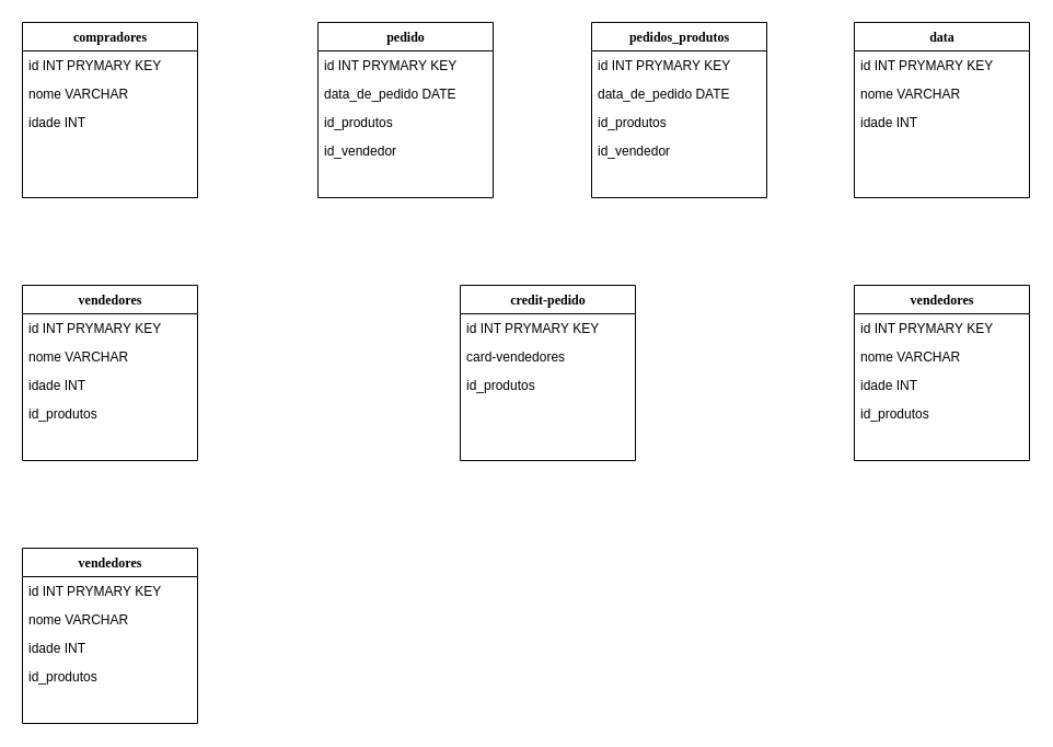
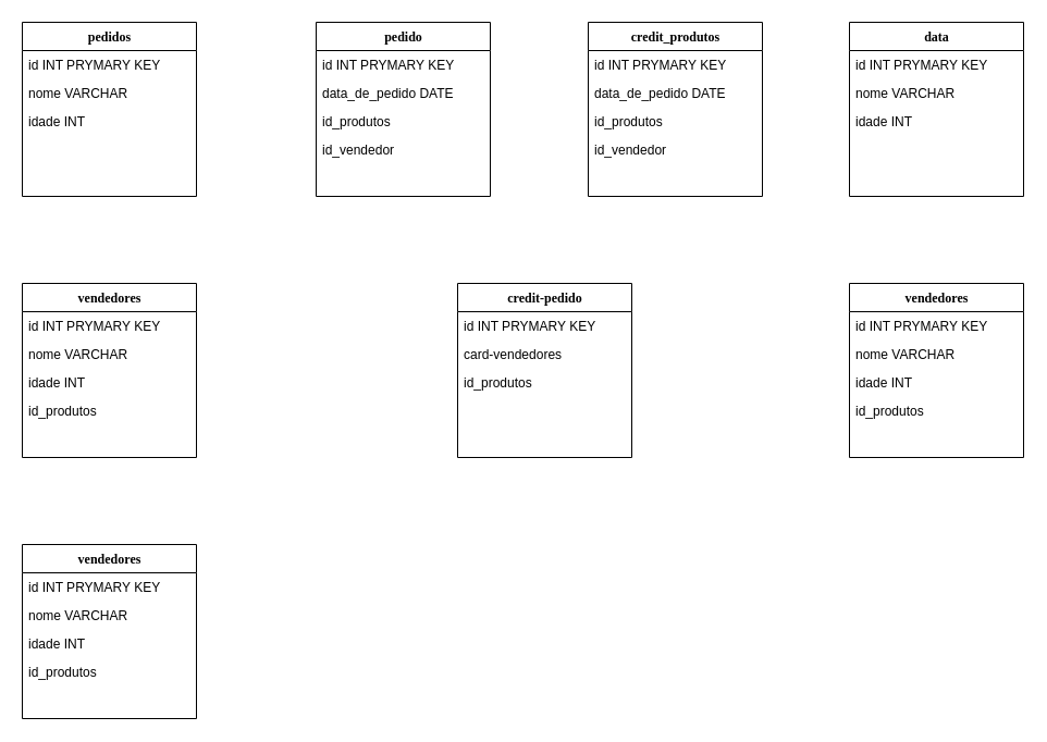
  <mxCell id="0" />
  <mxCell id="1" parent="0" />
- <mxCell id="2" value="compradores" style="swimlane;html=1;fontStyle=1;align=center;verticalAlign=top;childLayout=stackLayout;horizontal=1;startSize=26;horizontalStack=0;resizeParent=1;resizeLast=0;collapsible=1;marginBottom=0;swimlaneFillColor=#ffffff;rounded=0;shadow=0;comic=0;labelBackgroundColor=none;strokeWidth=1;fillColor=none;fontFamily=Verdana;fontSize=12" parent="1" vertex="1"><mxGeometry x="20" y="20" width="160" height="160" as="geometry" /></mxCell>
+ <mxCell id="2" value="pedidos" style="swimlane;html=1;fontStyle=1;align=center;verticalAlign=top;childLayout=stackLayout;horizontal=1;startSize=26;horizontalStack=0;resizeParent=1;resizeLast=0;collapsible=1;marginBottom=0;swimlaneFillColor=#ffffff;rounded=0;shadow=0;comic=0;labelBackgroundColor=none;strokeWidth=1;fillColor=none;fontFamily=Verdana;fontSize=12" parent="1" vertex="1"><mxGeometry x="20" y="20" width="160" height="160" as="geometry" /></mxCell>
  <mxCell id="3" value="id INT PRYMARY KEY" style="text;html=1;strokeColor=none;fillColor=none;align=left;verticalAlign=top;spacingLeft=4;spacingRight=4;whiteSpace=wrap;overflow=hidden;rotatable=0;points=[[0,0.5],[1,0.5]];portConstraint=eastwest;" parent="2" vertex="1"><mxGeometry y="26" width="160" height="26" as="geometry" /></mxCell>
  <mxCell id="4" value="nome VARCHAR" style="text;html=1;strokeColor=none;fillColor=none;align=left;verticalAlign=top;spacingLeft=4;spacingRight=4;whiteSpace=wrap;overflow=hidden;rotatable=0;points=[[0,0.5],[1,0.5]];portConstraint=eastwest;" parent="2" vertex="1"><mxGeometry y="52" width="160" height="26" as="geometry" /></mxCell>
  <mxCell id="5" value="idade INT" style="text;html=1;strokeColor=none;fillColor=none;align=left;verticalAlign=top;spacingLeft=4;spacingRight=4;whiteSpace=wrap;overflow=hidden;rotatable=0;points=[[0,0.5],[1,0.5]];portConstraint=eastwest;" parent="2" vertex="1"><mxGeometry y="78" width="160" height="26" as="geometry" /></mxCell>
  <mxCell id="6" value="pedido" style="swimlane;html=1;fontStyle=1;align=center;verticalAlign=top;childLayout=stackLayout;horizontal=1;startSize=26;horizontalStack=0;resizeParent=1;resizeLast=0;collapsible=1;marginBottom=0;swimlaneFillColor=#ffffff;rounded=0;shadow=0;comic=0;labelBackgroundColor=none;strokeWidth=1;fillColor=none;fontFamily=Verdana;fontSize=12" vertex="1" parent="1"><mxGeometry x="290" y="20" width="160" height="160" as="geometry" /></mxCell>
  <mxCell id="7" value="id INT PRYMARY KEY" style="text;html=1;strokeColor=none;fillColor=none;align=left;verticalAlign=top;spacingLeft=4;spacingRight=4;whiteSpace=wrap;overflow=hidden;rotatable=0;points=[[0,0.5],[1,0.5]];portConstraint=eastwest;" vertex="1" parent="6"><mxGeometry y="26" width="160" height="26" as="geometry" /></mxCell>
  <mxCell id="8" value="data_de_pedido DATE" style="text;html=1;strokeColor=none;fillColor=none;align=left;verticalAlign=top;spacingLeft=4;spacingRight=4;whiteSpace=wrap;overflow=hidden;rotatable=0;points=[[0,0.5],[1,0.5]];portConstraint=eastwest;" vertex="1" parent="6"><mxGeometry y="52" width="160" height="26" as="geometry" /></mxCell>
  <mxCell id="9" value="id_produtos" style="text;html=1;strokeColor=none;fillColor=none;align=left;verticalAlign=top;spacingLeft=4;spacingRight=4;whiteSpace=wrap;overflow=hidden;rotatable=0;points=[[0,0.5],[1,0.5]];portConstraint=eastwest;" vertex="1" parent="6"><mxGeometry y="78" width="160" height="26" as="geometry" /></mxCell>
  <mxCell id="10" value="id_vendedor" style="text;html=1;strokeColor=none;fillColor=none;align=left;verticalAlign=top;spacingLeft=4;spacingRight=4;whiteSpace=wrap;overflow=hidden;rotatable=0;points=[[0,0.5],[1,0.5]];portConstraint=eastwest;" vertex="1" parent="6"><mxGeometry y="104" width="160" height="26" as="geometry" /></mxCell>
  <mxCell id="11" style="edgeStyle=orthogonalEdgeStyle;rounded=0;orthogonalLoop=1;jettySize=auto;html=1;exitX=0.5;exitY=1;exitDx=0;exitDy=0;" edge="1" parent="1" source="12"><mxGeometry relative="1" as="geometry"><mxPoint x="859.565" y="180" as="targetPoint" /></mxGeometry></mxCell>
  <mxCell id="12" value="data" style="swimlane;html=1;fontStyle=1;align=center;verticalAlign=top;childLayout=stackLayout;horizontal=1;startSize=26;horizontalStack=0;resizeParent=1;resizeLast=0;collapsible=1;marginBottom=0;swimlaneFillColor=#ffffff;rounded=0;shadow=0;comic=0;labelBackgroundColor=none;strokeWidth=1;fillColor=none;fontFamily=Verdana;fontSize=12" vertex="1" parent="1"><mxGeometry x="780" y="20" width="160" height="160" as="geometry" /></mxCell>
  <mxCell id="13" value="id INT PRYMARY KEY" style="text;html=1;strokeColor=none;fillColor=none;align=left;verticalAlign=top;spacingLeft=4;spacingRight=4;whiteSpace=wrap;overflow=hidden;rotatable=0;points=[[0,0.5],[1,0.5]];portConstraint=eastwest;" vertex="1" parent="12"><mxGeometry y="26" width="160" height="26" as="geometry" /></mxCell>
  <mxCell id="14" value="nome VARCHAR" style="text;html=1;strokeColor=none;fillColor=none;align=left;verticalAlign=top;spacingLeft=4;spacingRight=4;whiteSpace=wrap;overflow=hidden;rotatable=0;points=[[0,0.5],[1,0.5]];portConstraint=eastwest;" vertex="1" parent="12"><mxGeometry y="52" width="160" height="26" as="geometry" /></mxCell>
  <mxCell id="15" value="idade INT" style="text;html=1;strokeColor=none;fillColor=none;align=left;verticalAlign=top;spacingLeft=4;spacingRight=4;whiteSpace=wrap;overflow=hidden;rotatable=0;points=[[0,0.5],[1,0.5]];portConstraint=eastwest;" vertex="1" parent="12"><mxGeometry y="78" width="160" height="26" as="geometry" /></mxCell>
  <mxCell id="16" value="vendedores" style="swimlane;html=1;fontStyle=1;align=center;verticalAlign=top;childLayout=stackLayout;horizontal=1;startSize=26;horizontalStack=0;resizeParent=1;resizeLast=0;collapsible=1;marginBottom=0;swimlaneFillColor=#ffffff;rounded=0;shadow=0;comic=0;labelBackgroundColor=none;strokeWidth=1;fillColor=none;fontFamily=Verdana;fontSize=12" vertex="1" parent="1"><mxGeometry x="20" y="260" width="160" height="160" as="geometry" /></mxCell>
  <mxCell id="17" value="id INT PRYMARY KEY" style="text;html=1;strokeColor=none;fillColor=none;align=left;verticalAlign=top;spacingLeft=4;spacingRight=4;whiteSpace=wrap;overflow=hidden;rotatable=0;points=[[0,0.5],[1,0.5]];portConstraint=eastwest;" vertex="1" parent="16"><mxGeometry y="26" width="160" height="26" as="geometry" /></mxCell>
  <mxCell id="18" value="nome VARCHAR" style="text;html=1;strokeColor=none;fillColor=none;align=left;verticalAlign=top;spacingLeft=4;spacingRight=4;whiteSpace=wrap;overflow=hidden;rotatable=0;points=[[0,0.5],[1,0.5]];portConstraint=eastwest;" vertex="1" parent="16"><mxGeometry y="52" width="160" height="26" as="geometry" /></mxCell>
  <mxCell id="19" value="idade INT" style="text;html=1;strokeColor=none;fillColor=none;align=left;verticalAlign=top;spacingLeft=4;spacingRight=4;whiteSpace=wrap;overflow=hidden;rotatable=0;points=[[0,0.5],[1,0.5]];portConstraint=eastwest;" vertex="1" parent="16"><mxGeometry y="78" width="160" height="26" as="geometry" /></mxCell>
  <mxCell id="20" value="id_produtos&amp;nbsp;" style="text;html=1;strokeColor=none;fillColor=none;align=left;verticalAlign=top;spacingLeft=4;spacingRight=4;whiteSpace=wrap;overflow=hidden;rotatable=0;points=[[0,0.5],[1,0.5]];portConstraint=eastwest;" vertex="1" parent="16"><mxGeometry y="104" width="160" height="26" as="geometry" /></mxCell>
  <mxCell id="21" value="credit-pedido" style="swimlane;html=1;fontStyle=1;align=center;verticalAlign=top;childLayout=stackLayout;horizontal=1;startSize=26;horizontalStack=0;resizeParent=1;resizeLast=0;collapsible=1;marginBottom=0;swimlaneFillColor=#ffffff;rounded=0;shadow=0;comic=0;labelBackgroundColor=none;strokeWidth=1;fillColor=none;fontFamily=Verdana;fontSize=12" vertex="1" parent="1"><mxGeometry x="420" y="260" width="160" height="160" as="geometry" /></mxCell>
  <mxCell id="22" value="id INT PRYMARY KEY" style="text;html=1;strokeColor=none;fillColor=none;align=left;verticalAlign=top;spacingLeft=4;spacingRight=4;whiteSpace=wrap;overflow=hidden;rotatable=0;points=[[0,0.5],[1,0.5]];portConstraint=eastwest;" vertex="1" parent="21"><mxGeometry y="26" width="160" height="26" as="geometry" /></mxCell>
  <mxCell id="23" value="card-vendedores" style="text;html=1;strokeColor=none;fillColor=none;align=left;verticalAlign=top;spacingLeft=4;spacingRight=4;whiteSpace=wrap;overflow=hidden;rotatable=0;points=[[0,0.5],[1,0.5]];portConstraint=eastwest;" vertex="1" parent="21"><mxGeometry y="52" width="160" height="26" as="geometry" /></mxCell>
  <mxCell id="24" value="id_produtos&amp;nbsp;" style="text;html=1;strokeColor=none;fillColor=none;align=left;verticalAlign=top;spacingLeft=4;spacingRight=4;whiteSpace=wrap;overflow=hidden;rotatable=0;points=[[0,0.5],[1,0.5]];portConstraint=eastwest;" vertex="1" parent="21"><mxGeometry y="78" width="160" height="26" as="geometry" /></mxCell>
  <mxCell id="25" value="vendedores" style="swimlane;html=1;fontStyle=1;align=center;verticalAlign=top;childLayout=stackLayout;horizontal=1;startSize=26;horizontalStack=0;resizeParent=1;resizeLast=0;collapsible=1;marginBottom=0;swimlaneFillColor=#ffffff;rounded=0;shadow=0;comic=0;labelBackgroundColor=none;strokeWidth=1;fillColor=none;fontFamily=Verdana;fontSize=12" vertex="1" parent="1"><mxGeometry x="780" y="260" width="160" height="160" as="geometry" /></mxCell>
  <mxCell id="26" value="id INT PRYMARY KEY" style="text;html=1;strokeColor=none;fillColor=none;align=left;verticalAlign=top;spacingLeft=4;spacingRight=4;whiteSpace=wrap;overflow=hidden;rotatable=0;points=[[0,0.5],[1,0.5]];portConstraint=eastwest;" vertex="1" parent="25"><mxGeometry y="26" width="160" height="26" as="geometry" /></mxCell>
  <mxCell id="27" value="nome VARCHAR" style="text;html=1;strokeColor=none;fillColor=none;align=left;verticalAlign=top;spacingLeft=4;spacingRight=4;whiteSpace=wrap;overflow=hidden;rotatable=0;points=[[0,0.5],[1,0.5]];portConstraint=eastwest;" vertex="1" parent="25"><mxGeometry y="52" width="160" height="26" as="geometry" /></mxCell>
  <mxCell id="28" value="idade INT" style="text;html=1;strokeColor=none;fillColor=none;align=left;verticalAlign=top;spacingLeft=4;spacingRight=4;whiteSpace=wrap;overflow=hidden;rotatable=0;points=[[0,0.5],[1,0.5]];portConstraint=eastwest;" vertex="1" parent="25"><mxGeometry y="78" width="160" height="26" as="geometry" /></mxCell>
  <mxCell id="29" value="id_produtos&amp;nbsp;" style="text;html=1;strokeColor=none;fillColor=none;align=left;verticalAlign=top;spacingLeft=4;spacingRight=4;whiteSpace=wrap;overflow=hidden;rotatable=0;points=[[0,0.5],[1,0.5]];portConstraint=eastwest;" vertex="1" parent="25"><mxGeometry y="104" width="160" height="26" as="geometry" /></mxCell>
  <mxCell id="30" value="vendedores" style="swimlane;html=1;fontStyle=1;align=center;verticalAlign=top;childLayout=stackLayout;horizontal=1;startSize=26;horizontalStack=0;resizeParent=1;resizeLast=0;collapsible=1;marginBottom=0;swimlaneFillColor=#ffffff;rounded=0;shadow=0;comic=0;labelBackgroundColor=none;strokeWidth=1;fillColor=none;fontFamily=Verdana;fontSize=12" vertex="1" parent="1"><mxGeometry x="20" y="500" width="160" height="160" as="geometry" /></mxCell>
  <mxCell id="31" value="id INT PRYMARY KEY" style="text;html=1;strokeColor=none;fillColor=none;align=left;verticalAlign=top;spacingLeft=4;spacingRight=4;whiteSpace=wrap;overflow=hidden;rotatable=0;points=[[0,0.5],[1,0.5]];portConstraint=eastwest;" vertex="1" parent="30"><mxGeometry y="26" width="160" height="26" as="geometry" /></mxCell>
  <mxCell id="32" value="nome VARCHAR" style="text;html=1;strokeColor=none;fillColor=none;align=left;verticalAlign=top;spacingLeft=4;spacingRight=4;whiteSpace=wrap;overflow=hidden;rotatable=0;points=[[0,0.5],[1,0.5]];portConstraint=eastwest;" vertex="1" parent="30"><mxGeometry y="52" width="160" height="26" as="geometry" /></mxCell>
  <mxCell id="33" value="idade INT" style="text;html=1;strokeColor=none;fillColor=none;align=left;verticalAlign=top;spacingLeft=4;spacingRight=4;whiteSpace=wrap;overflow=hidden;rotatable=0;points=[[0,0.5],[1,0.5]];portConstraint=eastwest;" vertex="1" parent="30"><mxGeometry y="78" width="160" height="26" as="geometry" /></mxCell>
  <mxCell id="34" value="id_produtos&amp;nbsp;" style="text;html=1;strokeColor=none;fillColor=none;align=left;verticalAlign=top;spacingLeft=4;spacingRight=4;whiteSpace=wrap;overflow=hidden;rotatable=0;points=[[0,0.5],[1,0.5]];portConstraint=eastwest;" vertex="1" parent="30"><mxGeometry y="104" width="160" height="26" as="geometry" /></mxCell>
- <mxCell id="35" value="pedidos_produtos" style="swimlane;html=1;fontStyle=1;align=center;verticalAlign=top;childLayout=stackLayout;horizontal=1;startSize=26;horizontalStack=0;resizeParent=1;resizeLast=0;collapsible=1;marginBottom=0;swimlaneFillColor=#ffffff;rounded=0;shadow=0;comic=0;labelBackgroundColor=none;strokeWidth=1;fillColor=none;fontFamily=Verdana;fontSize=12" vertex="1" parent="1"><mxGeometry x="540" y="20" width="160" height="160" as="geometry" /></mxCell>
+ <mxCell id="35" value="credit_produtos" style="swimlane;html=1;fontStyle=1;align=center;verticalAlign=top;childLayout=stackLayout;horizontal=1;startSize=26;horizontalStack=0;resizeParent=1;resizeLast=0;collapsible=1;marginBottom=0;swimlaneFillColor=#ffffff;rounded=0;shadow=0;comic=0;labelBackgroundColor=none;strokeWidth=1;fillColor=none;fontFamily=Verdana;fontSize=12" vertex="1" parent="1"><mxGeometry x="540" y="20" width="160" height="160" as="geometry" /></mxCell>
  <mxCell id="36" value="id INT PRYMARY KEY" style="text;html=1;strokeColor=none;fillColor=none;align=left;verticalAlign=top;spacingLeft=4;spacingRight=4;whiteSpace=wrap;overflow=hidden;rotatable=0;points=[[0,0.5],[1,0.5]];portConstraint=eastwest;" vertex="1" parent="35"><mxGeometry y="26" width="160" height="26" as="geometry" /></mxCell>
  <mxCell id="37" value="data_de_pedido DATE" style="text;html=1;strokeColor=none;fillColor=none;align=left;verticalAlign=top;spacingLeft=4;spacingRight=4;whiteSpace=wrap;overflow=hidden;rotatable=0;points=[[0,0.5],[1,0.5]];portConstraint=eastwest;" vertex="1" parent="35"><mxGeometry y="52" width="160" height="26" as="geometry" /></mxCell>
  <mxCell id="38" value="id_produtos" style="text;html=1;strokeColor=none;fillColor=none;align=left;verticalAlign=top;spacingLeft=4;spacingRight=4;whiteSpace=wrap;overflow=hidden;rotatable=0;points=[[0,0.5],[1,0.5]];portConstraint=eastwest;" vertex="1" parent="35"><mxGeometry y="78" width="160" height="26" as="geometry" /></mxCell>
  <mxCell id="39" value="id_vendedor" style="text;html=1;strokeColor=none;fillColor=none;align=left;verticalAlign=top;spacingLeft=4;spacingRight=4;whiteSpace=wrap;overflow=hidden;rotatable=0;points=[[0,0.5],[1,0.5]];portConstraint=eastwest;" vertex="1" parent="35"><mxGeometry y="104" width="160" height="26" as="geometry" /></mxCell>
